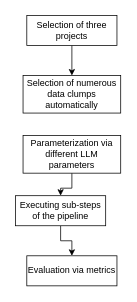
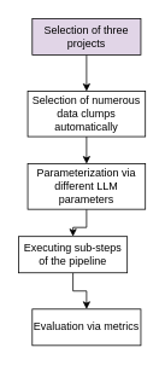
  <mxCell id="0" />
  <mxCell id="1" parent="0" />
  <mxCell id="2" style="edgeStyle=orthogonalEdgeStyle;rounded=0;orthogonalLoop=1;jettySize=auto;html=1;exitX=0.5;exitY=1;exitDx=0;exitDy=0;entryX=0.5;entryY=0;entryDx=0;entryDy=0;" parent="1" source="3" target="5" edge="1"><mxGeometry relative="1" as="geometry" /></mxCell>
- <mxCell id="3" value="Selection of three projects" style="rounded=0;whiteSpace=wrap;html=1;" parent="1" vertex="1"><mxGeometry x="35" y="20" width="120" height="40" as="geometry" /></mxCell>
+ <mxCell id="3" value="Selection of three projects" style="rounded=0;whiteSpace=wrap;html=1;fillColor=#e1d5e7;" parent="1" vertex="1"><mxGeometry x="35" y="20" width="120" height="40" as="geometry" /></mxCell>
+ <mxCell id="4" style="edgeStyle=orthogonalEdgeStyle;rounded=0;orthogonalLoop=1;jettySize=auto;html=1;exitX=0.5;exitY=1;exitDx=0;exitDy=0;entryX=0.5;entryY=0;entryDx=0;entryDy=0;" parent="1" source="5" target="9" edge="1"><mxGeometry relative="1" as="geometry" /></mxCell>
  <mxCell id="5" value="Selection of numerous data clumps automatically" style="rounded=0;whiteSpace=wrap;html=1;" parent="1" vertex="1"><mxGeometry x="30" y="100" width="130" height="50" as="geometry" /></mxCell>
  <mxCell id="6" style="edgeStyle=orthogonalEdgeStyle;rounded=0;orthogonalLoop=1;jettySize=auto;html=1;exitX=0.5;exitY=1;exitDx=0;exitDy=0;" parent="1" source="7" target="10" edge="1"><mxGeometry relative="1" as="geometry" /></mxCell>
  <mxCell id="7" value="Executing sub-steps of the pipeline" style="rounded=0;whiteSpace=wrap;html=1;" parent="1" vertex="1"><mxGeometry x="20" y="260" width="120" height="40" as="geometry" /></mxCell>
  <mxCell id="8" style="edgeStyle=orthogonalEdgeStyle;rounded=0;orthogonalLoop=1;jettySize=auto;html=1;exitX=0.5;exitY=1;exitDx=0;exitDy=0;" parent="1" source="9" target="7" edge="1"><mxGeometry relative="1" as="geometry" /></mxCell>
  <mxCell id="9" value="Parameterization via different LLM parameters" style="rounded=0;whiteSpace=wrap;html=1;" parent="1" vertex="1"><mxGeometry x="30" y="180" width="130" height="50" as="geometry" /></mxCell>
  <mxCell id="10" value="Evaluation via metrics " style="rounded=0;whiteSpace=wrap;html=1;" parent="1" vertex="1"><mxGeometry x="35" y="340" width="120" height="40" as="geometry" /></mxCell>
